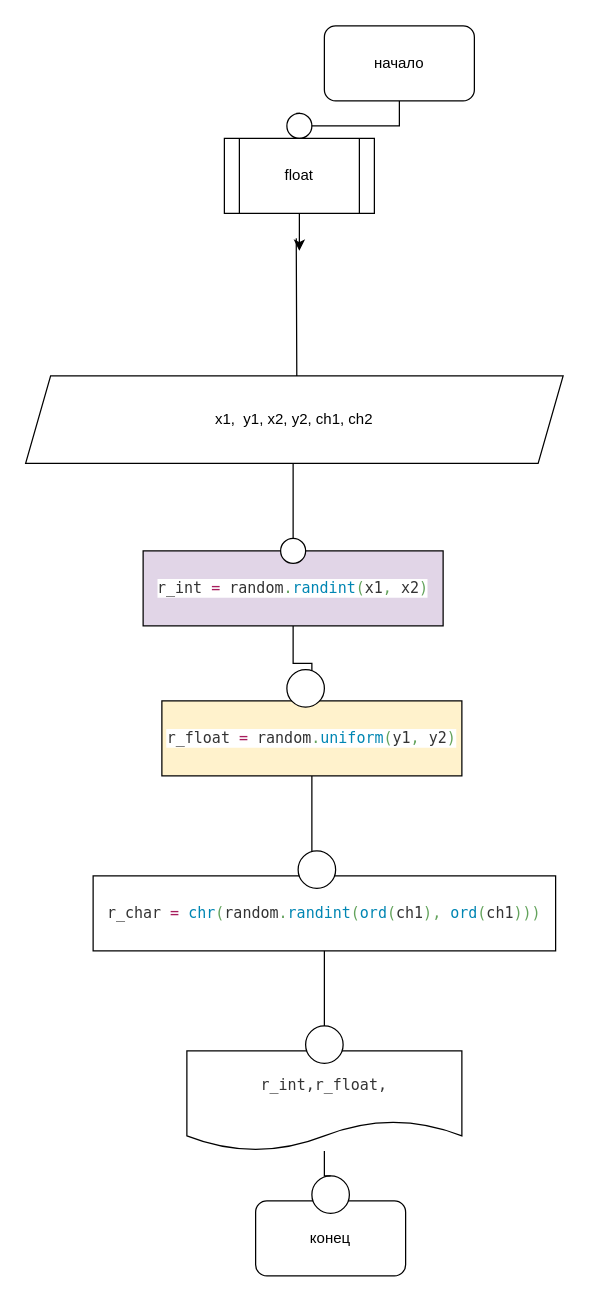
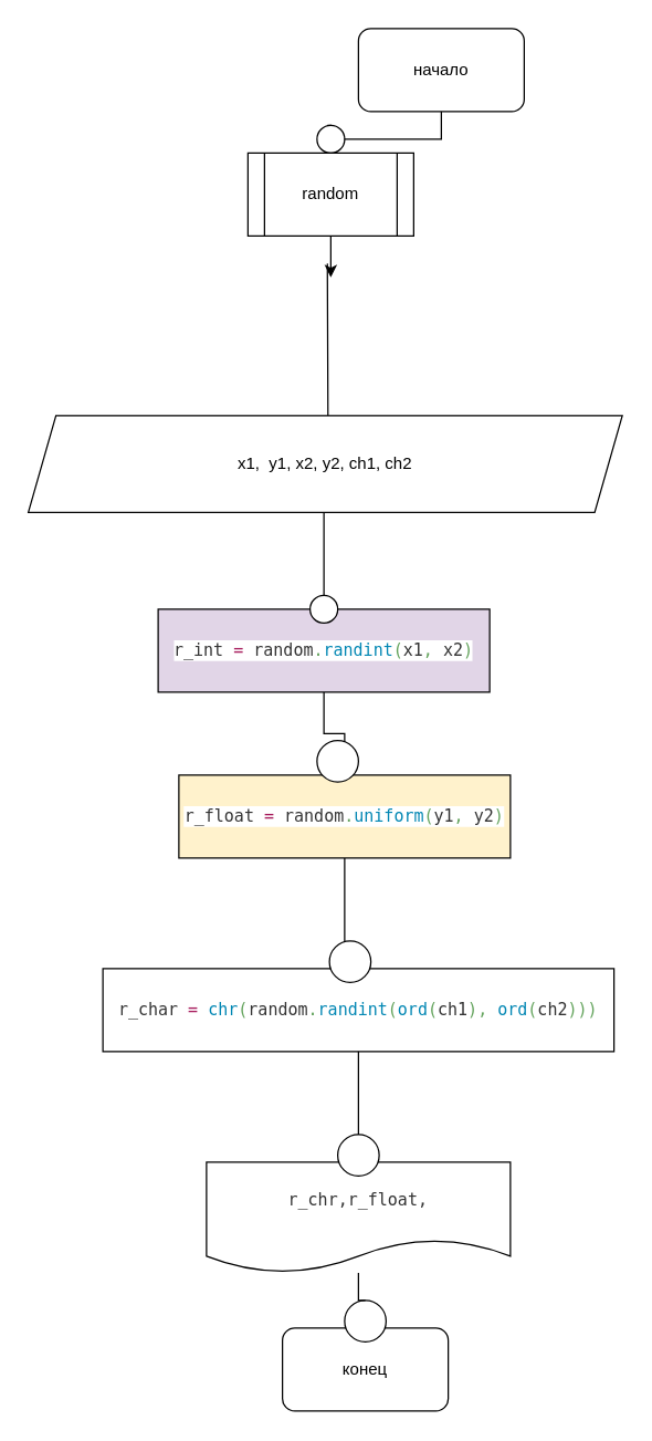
  <mxCell id="0" />
  <mxCell id="1" parent="0" />
  <mxCell id="2" value="&lt;font style=&quot;vertical-align: inherit&quot;&gt;&lt;font style=&quot;vertical-align: inherit&quot;&gt;начало&lt;/font&gt;&lt;/font&gt;" style="rounded=1;whiteSpace=wrap;html=1;" vertex="1" parent="1"><mxGeometry x="259" y="20" width="120" height="60" as="geometry" /></mxCell>
  <mxCell id="3" style="edgeStyle=orthogonalEdgeStyle;rounded=0;orthogonalLoop=1;jettySize=auto;html=1;entryX=0.5;entryY=0;entryDx=0;entryDy=0;" edge="1" parent="1" target="5"><mxGeometry relative="1" as="geometry"><mxPoint x="236.5" y="190" as="sourcePoint" /></mxGeometry></mxCell>
  <mxCell id="4" style="edgeStyle=orthogonalEdgeStyle;rounded=0;orthogonalLoop=1;jettySize=auto;html=1;exitX=0.5;exitY=1;exitDx=0;exitDy=0;entryX=0.5;entryY=0;entryDx=0;entryDy=0;endArrow=none;" edge="1" parent="1" source="5" target="7"><mxGeometry relative="1" as="geometry" /></mxCell>
  <mxCell id="5" value="&lt;pre style=&quot;background-color: #ffffff ; color: #333333 ; font-family: &amp;#34;jetbrains mono&amp;#34; , monospace ; font-size: 9 8pt&quot;&gt;&lt;pre style=&quot;font-family: &amp;#34;jetbrains mono&amp;#34; , monospace&quot;&gt;&lt;pre style=&quot;font-family: &amp;#34;jetbrains mono&amp;#34; , monospace&quot;&gt;r_int &lt;span style=&quot;color: #a71d5d&quot;&gt;= &lt;/span&gt;random&lt;span style=&quot;color: #63a35c&quot;&gt;.&lt;/span&gt;&lt;span style=&quot;color: #0086b3&quot;&gt;randint&lt;/span&gt;&lt;span style=&quot;color: #63a35c&quot;&gt;(&lt;/span&gt;x1&lt;span style=&quot;color: #63a35c&quot;&gt;, &lt;/span&gt;x2&lt;span style=&quot;color: #63a35c&quot;&gt;)&lt;/span&gt;&lt;/pre&gt;&lt;/pre&gt;&lt;/pre&gt;" style="rounded=0;whiteSpace=wrap;html=1;fillColor=#e1d5e7;" vertex="1" parent="1"><mxGeometry x="114" y="440" width="240" height="60" as="geometry" /></mxCell>
  <mxCell id="6" style="edgeStyle=orthogonalEdgeStyle;rounded=0;orthogonalLoop=1;jettySize=auto;html=1;exitX=0.5;exitY=1;exitDx=0;exitDy=0;entryX=0.5;entryY=0;entryDx=0;entryDy=0;startArrow=none;" edge="1" parent="1" source="20" target="14"><mxGeometry relative="1" as="geometry" /></mxCell>
  <mxCell id="7" value="&lt;pre style=&quot;background-color: #ffffff ; color: #333333 ; font-family: &amp;#34;jetbrains mono&amp;#34; , monospace ; font-size: 9 8pt&quot;&gt;&lt;pre style=&quot;font-family: &amp;#34;jetbrains mono&amp;#34; , monospace&quot;&gt;r_float &lt;span style=&quot;color: #a71d5d&quot;&gt;= &lt;/span&gt;random&lt;span style=&quot;color: #63a35c&quot;&gt;.&lt;/span&gt;&lt;span style=&quot;color: #0086b3&quot;&gt;uniform&lt;/span&gt;&lt;span style=&quot;color: #63a35c&quot;&gt;(&lt;/span&gt;y1&lt;span style=&quot;color: #63a35c&quot;&gt;, &lt;/span&gt;y2&lt;span style=&quot;color: #63a35c&quot;&gt;)&lt;/span&gt;&lt;/pre&gt;&lt;/pre&gt;" style="rounded=0;whiteSpace=wrap;html=1;fillColor=#fff2cc;" vertex="1" parent="1"><mxGeometry x="129" y="560" width="240" height="60" as="geometry" /></mxCell>
  <mxCell id="8" value="" style="edgeStyle=orthogonalEdgeStyle;rounded=0;orthogonalLoop=1;jettySize=auto;html=1;exitX=0.5;exitY=1;exitDx=0;exitDy=0;entryX=0.5;entryY=0;entryDx=0;entryDy=0;endArrow=none;" edge="1" parent="1" source="2"><mxGeometry relative="1" as="geometry"><mxPoint x="234" y="80" as="sourcePoint" /><mxPoint x="236.5" y="110" as="targetPoint" /></mxGeometry></mxCell>
  <mxCell id="9" value="x1,&amp;nbsp; y1, x2, y2, ch1, ch2" style="shape=parallelogram;perimeter=parallelogramPerimeter;whiteSpace=wrap;html=1;fixedSize=1;" vertex="1" parent="1"><mxGeometry x="20" y="300" width="430" height="70" as="geometry" /></mxCell>
  <mxCell id="10" value="" style="ellipse;whiteSpace=wrap;html=1;aspect=fixed;" vertex="1" parent="1"><mxGeometry x="229" y="90" width="20" height="20" as="geometry" /></mxCell>
  <mxCell id="11" value="" style="ellipse;whiteSpace=wrap;html=1;aspect=fixed;" vertex="1" parent="1"><mxGeometry x="224" y="430" width="20" height="20" as="geometry" /></mxCell>
  <mxCell id="12" value="" style="ellipse;whiteSpace=wrap;html=1;aspect=fixed;" vertex="1" parent="1"><mxGeometry x="229" y="535" width="30" height="30" as="geometry" /></mxCell>
  <mxCell id="13" value="" style="edgeStyle=orthogonalEdgeStyle;rounded=0;orthogonalLoop=1;jettySize=auto;html=1;startArrow=none;" edge="1" parent="1" source="18" target="15"><mxGeometry relative="1" as="geometry" /></mxCell>
- <mxCell id="14" value="&lt;pre style=&quot;background-color: #ffffff ; color: #333333 ; font-family: &amp;#34;jetbrains mono&amp;#34; , monospace ; font-size: 9 8pt&quot;&gt;&lt;pre style=&quot;font-family: &amp;#34;jetbrains mono&amp;#34; , monospace&quot;&gt;r_int,r_float,&lt;/pre&gt;&lt;/pre&gt;" style="shape=document;whiteSpace=wrap;html=1;boundedLbl=1;" vertex="1" parent="1"><mxGeometry x="149" y="840" width="220" height="80" as="geometry" /></mxCell>
+ <mxCell id="14" value="&lt;pre style=&quot;background-color: #ffffff ; color: #333333 ; font-family: &amp;#34;jetbrains mono&amp;#34; , monospace ; font-size: 9 8pt&quot;&gt;&lt;pre style=&quot;font-family: &amp;#34;jetbrains mono&amp;#34; , monospace&quot;&gt;r_chr,r_float,&lt;/pre&gt;&lt;/pre&gt;" style="shape=document;whiteSpace=wrap;html=1;boundedLbl=1;" vertex="1" parent="1"><mxGeometry x="149" y="840" width="220" height="80" as="geometry" /></mxCell>
  <mxCell id="15" value="конец" style="rounded=1;whiteSpace=wrap;html=1;" vertex="1" parent="1"><mxGeometry x="204" y="960" width="120" height="60" as="geometry" /></mxCell>
  <mxCell id="16" style="edgeStyle=orthogonalEdgeStyle;rounded=0;orthogonalLoop=1;jettySize=auto;html=1;exitX=0.5;exitY=1;exitDx=0;exitDy=0;" edge="1" parent="1" source="17"><mxGeometry relative="1" as="geometry"><mxPoint x="239" y="200" as="targetPoint" /></mxGeometry></mxCell>
- <mxCell id="17" value="float" style="shape=process;whiteSpace=wrap;html=1;backgroundOutline=1;" vertex="1" parent="1"><mxGeometry x="179" y="110" width="120" height="60" as="geometry" /></mxCell>
+ <mxCell id="17" value="random" style="shape=process;whiteSpace=wrap;html=1;backgroundOutline=1;" vertex="1" parent="1"><mxGeometry x="179" y="110" width="120" height="60" as="geometry" /></mxCell>
  <mxCell id="18" value="" style="ellipse;whiteSpace=wrap;html=1;aspect=fixed;" vertex="1" parent="1"><mxGeometry x="249" y="940" width="30" height="30" as="geometry" /></mxCell>
  <mxCell id="19" value="" style="edgeStyle=orthogonalEdgeStyle;rounded=0;orthogonalLoop=1;jettySize=auto;html=1;endArrow=none;" edge="1" parent="1" source="14" target="18"><mxGeometry relative="1" as="geometry"><mxPoint x="254" y="565" as="sourcePoint" /><mxPoint x="264" y="830" as="targetPoint" /></mxGeometry></mxCell>
  <mxCell id="20" value="" style="ellipse;whiteSpace=wrap;html=1;aspect=fixed;" vertex="1" parent="1"><mxGeometry x="244" y="820" width="30" height="30" as="geometry" /></mxCell>
  <mxCell id="21" value="" style="edgeStyle=orthogonalEdgeStyle;rounded=0;orthogonalLoop=1;jettySize=auto;html=1;exitX=0.5;exitY=1;exitDx=0;exitDy=0;entryX=0.5;entryY=0;entryDx=0;entryDy=0;endArrow=none;" edge="1" parent="1" source="7" target="20"><mxGeometry relative="1" as="geometry"><mxPoint x="234" y="440" as="sourcePoint" /><mxPoint x="264" y="700" as="targetPoint" /></mxGeometry></mxCell>
- <mxCell id="22" value="&lt;pre style=&quot;background-color: #ffffff ; color: #333333 ; font-family: &amp;#34;jetbrains mono&amp;#34; , monospace ; font-size: 9 8pt&quot;&gt;r_char &lt;span style=&quot;color: #a71d5d&quot;&gt;= &lt;/span&gt;&lt;span style=&quot;color: #0086b3&quot;&gt;chr&lt;/span&gt;&lt;span style=&quot;color: #63a35c&quot;&gt;(&lt;/span&gt;random&lt;span style=&quot;color: #63a35c&quot;&gt;.&lt;/span&gt;&lt;span style=&quot;color: #0086b3&quot;&gt;randint&lt;/span&gt;&lt;span style=&quot;color: #63a35c&quot;&gt;(&lt;/span&gt;&lt;span style=&quot;color: #0086b3&quot;&gt;ord&lt;/span&gt;&lt;span style=&quot;color: #63a35c&quot;&gt;(&lt;/span&gt;ch1&lt;span style=&quot;color: #63a35c&quot;&gt;), &lt;/span&gt;&lt;span style=&quot;color: #0086b3&quot;&gt;ord&lt;/span&gt;&lt;span style=&quot;color: #63a35c&quot;&gt;(&lt;/span&gt;ch1&lt;span style=&quot;color: #63a35c&quot;&gt;)))&lt;/span&gt;&lt;/pre&gt;" style="rounded=0;whiteSpace=wrap;html=1;" vertex="1" parent="1"><mxGeometry x="74" y="700" width="370" height="60" as="geometry" /></mxCell>
+ <mxCell id="22" value="&lt;pre style=&quot;background-color: #ffffff ; color: #333333 ; font-family: &amp;#34;jetbrains mono&amp;#34; , monospace ; font-size: 9 8pt&quot;&gt;r_char &lt;span style=&quot;color: #a71d5d&quot;&gt;= &lt;/span&gt;&lt;span style=&quot;color: #0086b3&quot;&gt;chr&lt;/span&gt;&lt;span style=&quot;color: #63a35c&quot;&gt;(&lt;/span&gt;random&lt;span style=&quot;color: #63a35c&quot;&gt;.&lt;/span&gt;&lt;span style=&quot;color: #0086b3&quot;&gt;randint&lt;/span&gt;&lt;span style=&quot;color: #63a35c&quot;&gt;(&lt;/span&gt;&lt;span style=&quot;color: #0086b3&quot;&gt;ord&lt;/span&gt;&lt;span style=&quot;color: #63a35c&quot;&gt;(&lt;/span&gt;ch1&lt;span style=&quot;color: #63a35c&quot;&gt;), &lt;/span&gt;&lt;span style=&quot;color: #0086b3&quot;&gt;ord&lt;/span&gt;&lt;span style=&quot;color: #63a35c&quot;&gt;(&lt;/span&gt;ch2&lt;span style=&quot;color: #63a35c&quot;&gt;)))&lt;/span&gt;&lt;/pre&gt;" style="rounded=0;whiteSpace=wrap;html=1;" vertex="1" parent="1"><mxGeometry x="74" y="700" width="370" height="60" as="geometry" /></mxCell>
  <mxCell id="23" value="" style="ellipse;whiteSpace=wrap;html=1;aspect=fixed;" vertex="1" parent="1"><mxGeometry x="238" y="680" width="30" height="30" as="geometry" /></mxCell>
